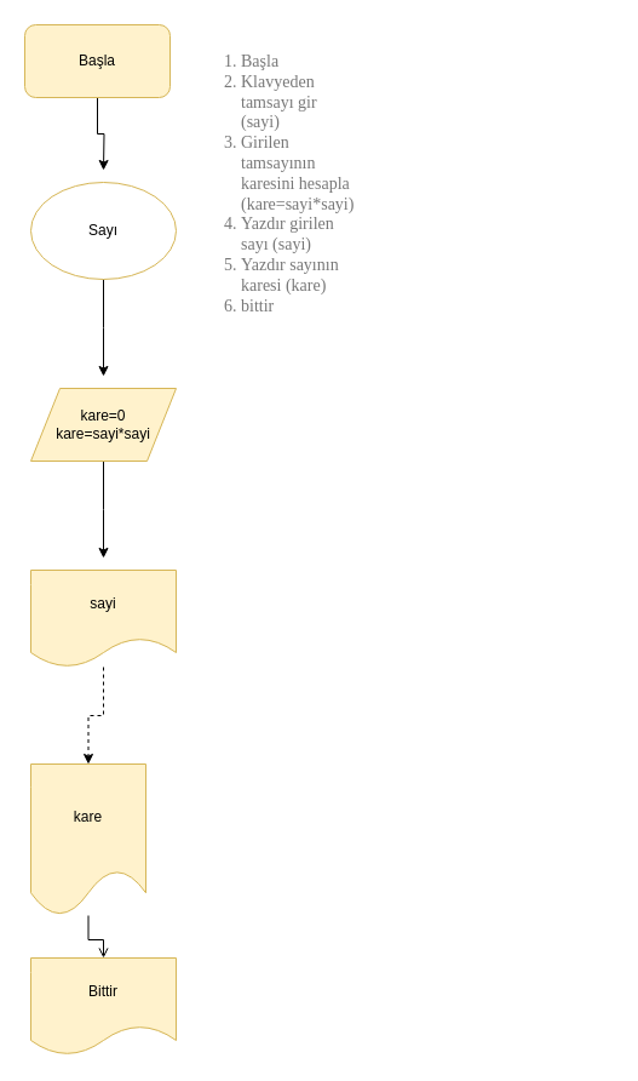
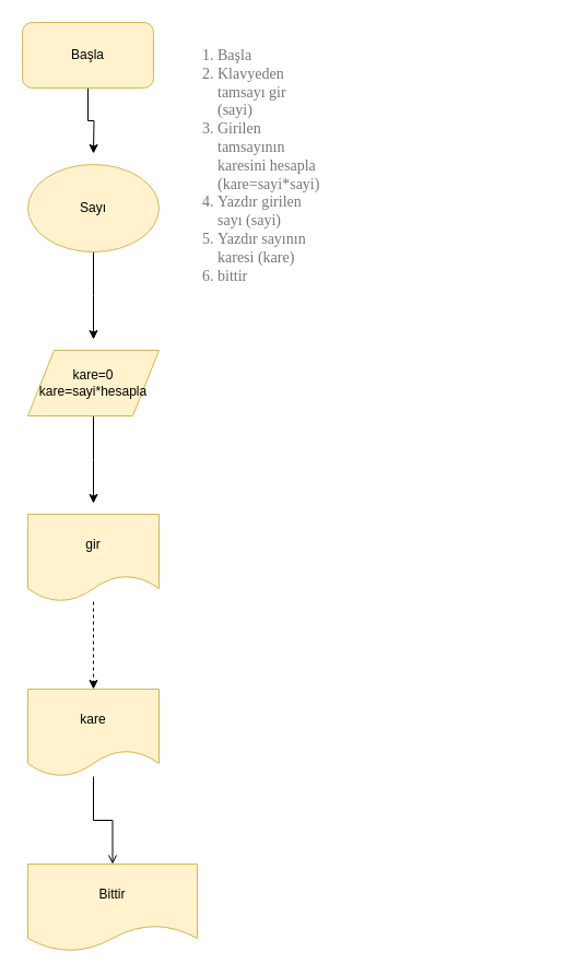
  <mxCell id="0" />
  <mxCell id="1" parent="0" />
  <mxCell id="2" value="" style="edgeStyle=orthogonalEdgeStyle;rounded=0;orthogonalLoop=1;jettySize=auto;html=1;" edge="1" parent="1" source="3"><mxGeometry relative="1" as="geometry"><mxPoint x="85" y="140" as="targetPoint" /></mxGeometry></mxCell>
  <mxCell id="3" value="Başla" style="rounded=1;whiteSpace=wrap;html=1;fillColor=#fff2cc;strokeColor=#d6b656;" vertex="1" parent="1"><mxGeometry x="20" y="20" width="120" height="60" as="geometry" /></mxCell>
  <mxCell id="4" value="" style="edgeStyle=orthogonalEdgeStyle;rounded=0;orthogonalLoop=1;jettySize=auto;html=1;" edge="1" parent="1" source="5"><mxGeometry relative="1" as="geometry"><mxPoint x="85" y="310" as="targetPoint" /></mxGeometry></mxCell>
- <mxCell id="5" value="Sayı" style="ellipse;whiteSpace=wrap;html=1;fillColor=#ffffff;strokeColor=#d6b656;" vertex="1" parent="1"><mxGeometry x="25" y="150" width="120" height="80" as="geometry" /></mxCell>
+ <mxCell id="5" value="Sayı" style="ellipse;whiteSpace=wrap;html=1;fillColor=#fff2cc;strokeColor=#d6b656;" vertex="1" parent="1"><mxGeometry x="25" y="150" width="120" height="80" as="geometry" /></mxCell>
  <mxCell id="6" value="" style="edgeStyle=orthogonalEdgeStyle;rounded=0;orthogonalLoop=1;jettySize=auto;html=1;" edge="1" parent="1" source="7"><mxGeometry relative="1" as="geometry"><mxPoint x="85" y="460" as="targetPoint" /></mxGeometry></mxCell>
- <mxCell id="7" value="kare=0&lt;br&gt;kare=sayi*sayi" style="shape=parallelogram;perimeter=parallelogramPerimeter;whiteSpace=wrap;html=1;fillColor=#fff2cc;strokeColor=#d6b656;" vertex="1" parent="1"><mxGeometry x="25" y="320" width="120" height="60" as="geometry" /></mxCell>
+ <mxCell id="7" value="kare=0&lt;br&gt;kare=sayi*hesapla" style="shape=parallelogram;perimeter=parallelogramPerimeter;whiteSpace=wrap;html=1;fillColor=#fff2cc;strokeColor=#d6b656;" vertex="1" parent="1"><mxGeometry x="25" y="320" width="120" height="60" as="geometry" /></mxCell>
  <mxCell id="8" value="" style="edgeStyle=orthogonalEdgeStyle;rounded=0;orthogonalLoop=1;jettySize=auto;html=1;dashed=1;" edge="1" parent="1" source="9" target="11"><mxGeometry relative="1" as="geometry" /></mxCell>
- <mxCell id="9" value="sayi" style="shape=document;whiteSpace=wrap;html=1;boundedLbl=1;fillColor=#fff2cc;strokeColor=#d6b656;" vertex="1" parent="1"><mxGeometry x="25" y="470" width="120" height="80" as="geometry" /></mxCell>
+ <mxCell id="9" value="gir" style="shape=document;whiteSpace=wrap;html=1;boundedLbl=1;fillColor=#fff2cc;strokeColor=#d6b656;" vertex="1" parent="1"><mxGeometry x="25" y="470" width="120" height="80" as="geometry" /></mxCell>
  <mxCell id="10" value="" style="edgeStyle=orthogonalEdgeStyle;rounded=0;orthogonalLoop=1;jettySize=auto;html=1;endArrow=open;" edge="1" parent="1" source="11" target="12"><mxGeometry relative="1" as="geometry" /></mxCell>
- <mxCell id="11" value="kare" style="shape=document;whiteSpace=wrap;html=1;boundedLbl=1;fillColor=#fff2cc;strokeColor=#d6b656;" vertex="1" parent="1"><mxGeometry x="25" y="630" width="95" height="125" as="geometry" /></mxCell>
- <mxCell id="12" value="Bittir" style="shape=document;whiteSpace=wrap;html=1;boundedLbl=1;fillColor=#fff2cc;strokeColor=#d6b656;" vertex="1" parent="1"><mxGeometry x="25" y="790" width="120" height="80" as="geometry" /></mxCell>
+ <mxCell id="11" value="kare" style="shape=document;whiteSpace=wrap;html=1;boundedLbl=1;fillColor=#fff2cc;strokeColor=#d6b656;" vertex="1" parent="1"><mxGeometry x="25" y="630" width="120" height="80" as="geometry" /></mxCell>
+ <mxCell id="12" value="Bittir" style="shape=document;whiteSpace=wrap;html=1;boundedLbl=1;fillColor=#fff2cc;strokeColor=#d6b656;" vertex="1" parent="1"><mxGeometry x="25" y="790" width="155" height="80" as="geometry" /></mxCell>
  <mxCell id="13" value="&lt;ol style=&quot;box-sizing: border-box ; border: 0px ; font-family: &amp;#34;droid serif&amp;#34; ; font-size: 14px ; margin: 0px 0px 10px 3em ; outline: 0px ; padding: 0px ; vertical-align: baseline ; color: rgb(119 , 119 , 119) ; white-space: normal ; background-color: rgb(255 , 255 , 255)&quot;&gt;&lt;li style=&quot;box-sizing: border-box ; border: 0px ; font-family: inherit ; font-style: inherit ; font-weight: inherit ; margin: 0px ; outline: 0px ; padding: 0px ; vertical-align: baseline&quot;&gt;Başla&lt;/li&gt;&lt;li style=&quot;box-sizing: border-box ; border: 0px ; font-family: inherit ; font-style: inherit ; font-weight: inherit ; margin: 0px ; outline: 0px ; padding: 0px ; vertical-align: baseline&quot;&gt;Klavyeden tamsayı gir (sayi)&lt;/li&gt;&lt;li style=&quot;box-sizing: border-box ; border: 0px ; font-family: inherit ; font-style: inherit ; font-weight: inherit ; margin: 0px ; outline: 0px ; padding: 0px ; vertical-align: baseline&quot;&gt;Girilen tamsayının karesini hesapla (kare=sayi*sayi)&lt;/li&gt;&lt;li style=&quot;box-sizing: border-box ; border: 0px ; font-family: inherit ; font-style: inherit ; font-weight: inherit ; margin: 0px ; outline: 0px ; padding: 0px ; vertical-align: baseline&quot;&gt;Yazdır girilen sayı (sayi)&lt;/li&gt;&lt;li style=&quot;box-sizing: border-box ; border: 0px ; font-family: inherit ; font-style: inherit ; font-weight: inherit ; margin: 0px ; outline: 0px ; padding: 0px ; vertical-align: baseline&quot;&gt;Yazdır sayının karesi (kare)&lt;/li&gt;&lt;li style=&quot;box-sizing: border-box ; border: 0px ; font-family: inherit ; font-style: inherit ; font-weight: inherit ; margin: 0px ; outline: 0px ; padding: 0px ; vertical-align: baseline&quot;&gt;bittir&lt;/li&gt;&lt;/ol&gt;" style="text;html=1;resizable=0;points=[];autosize=1;align=left;verticalAlign=top;spacingTop=-4;" vertex="1" parent="1"><mxGeometry x="155" y="40" width="350" height="100" as="geometry" /></mxCell>
